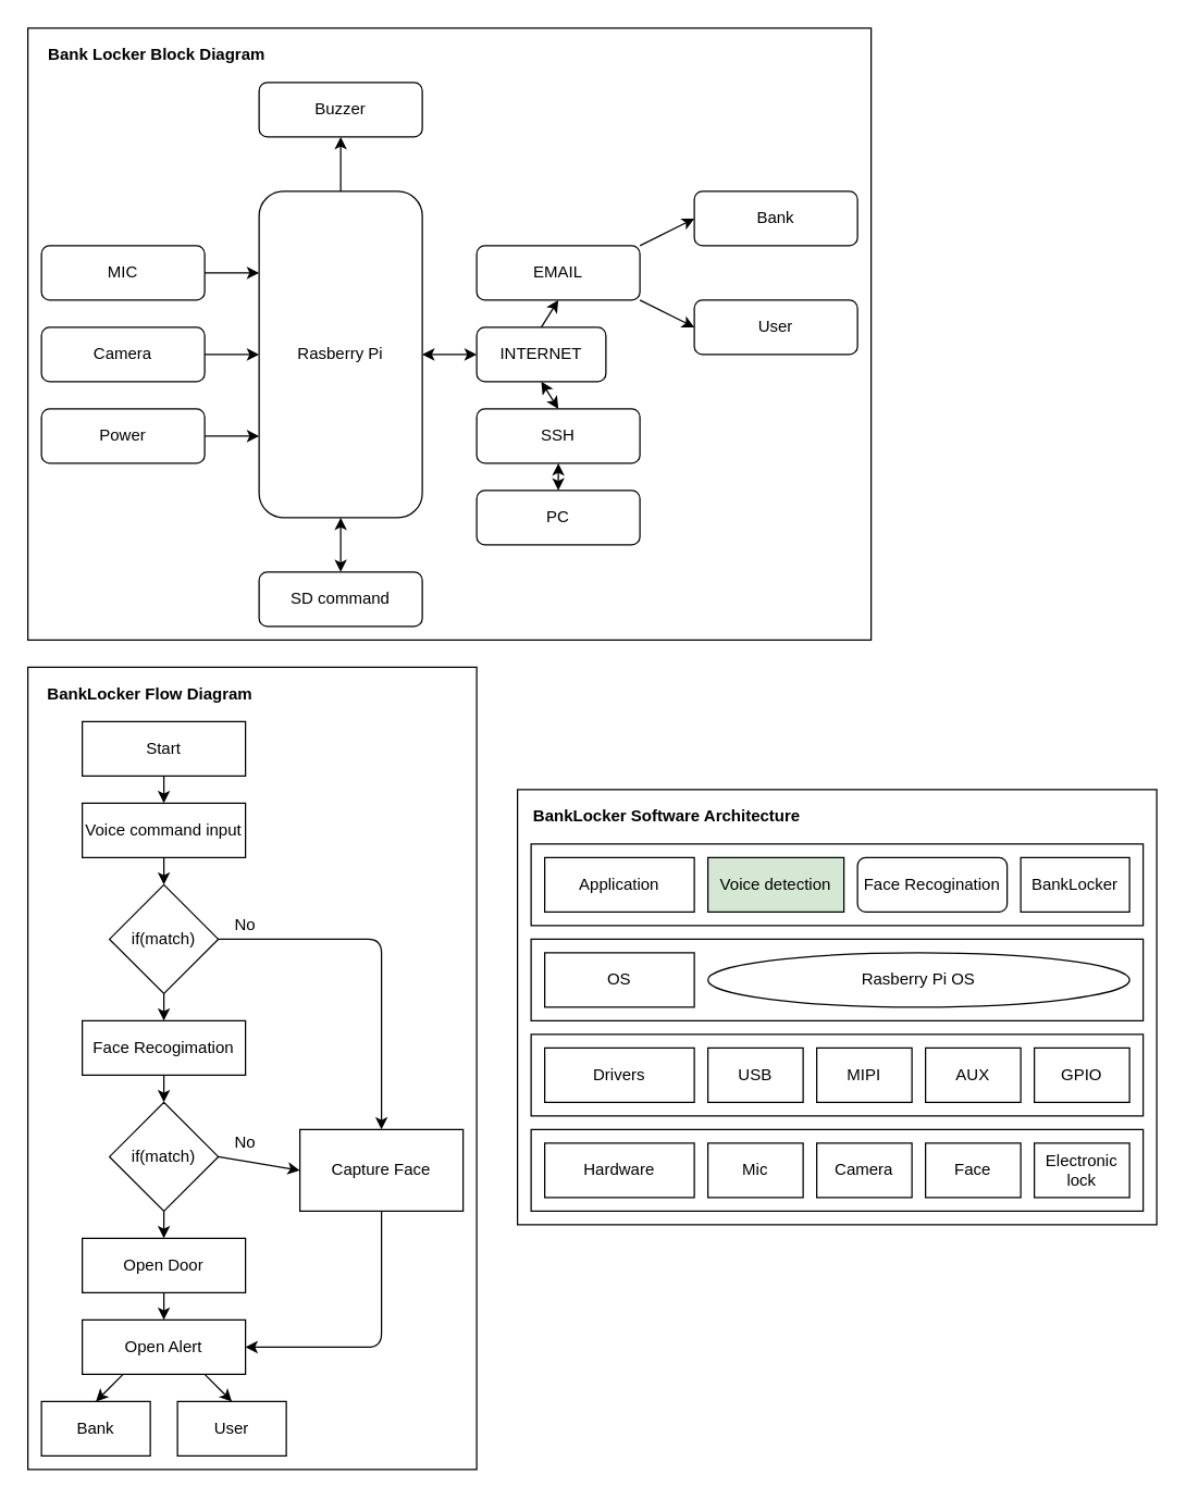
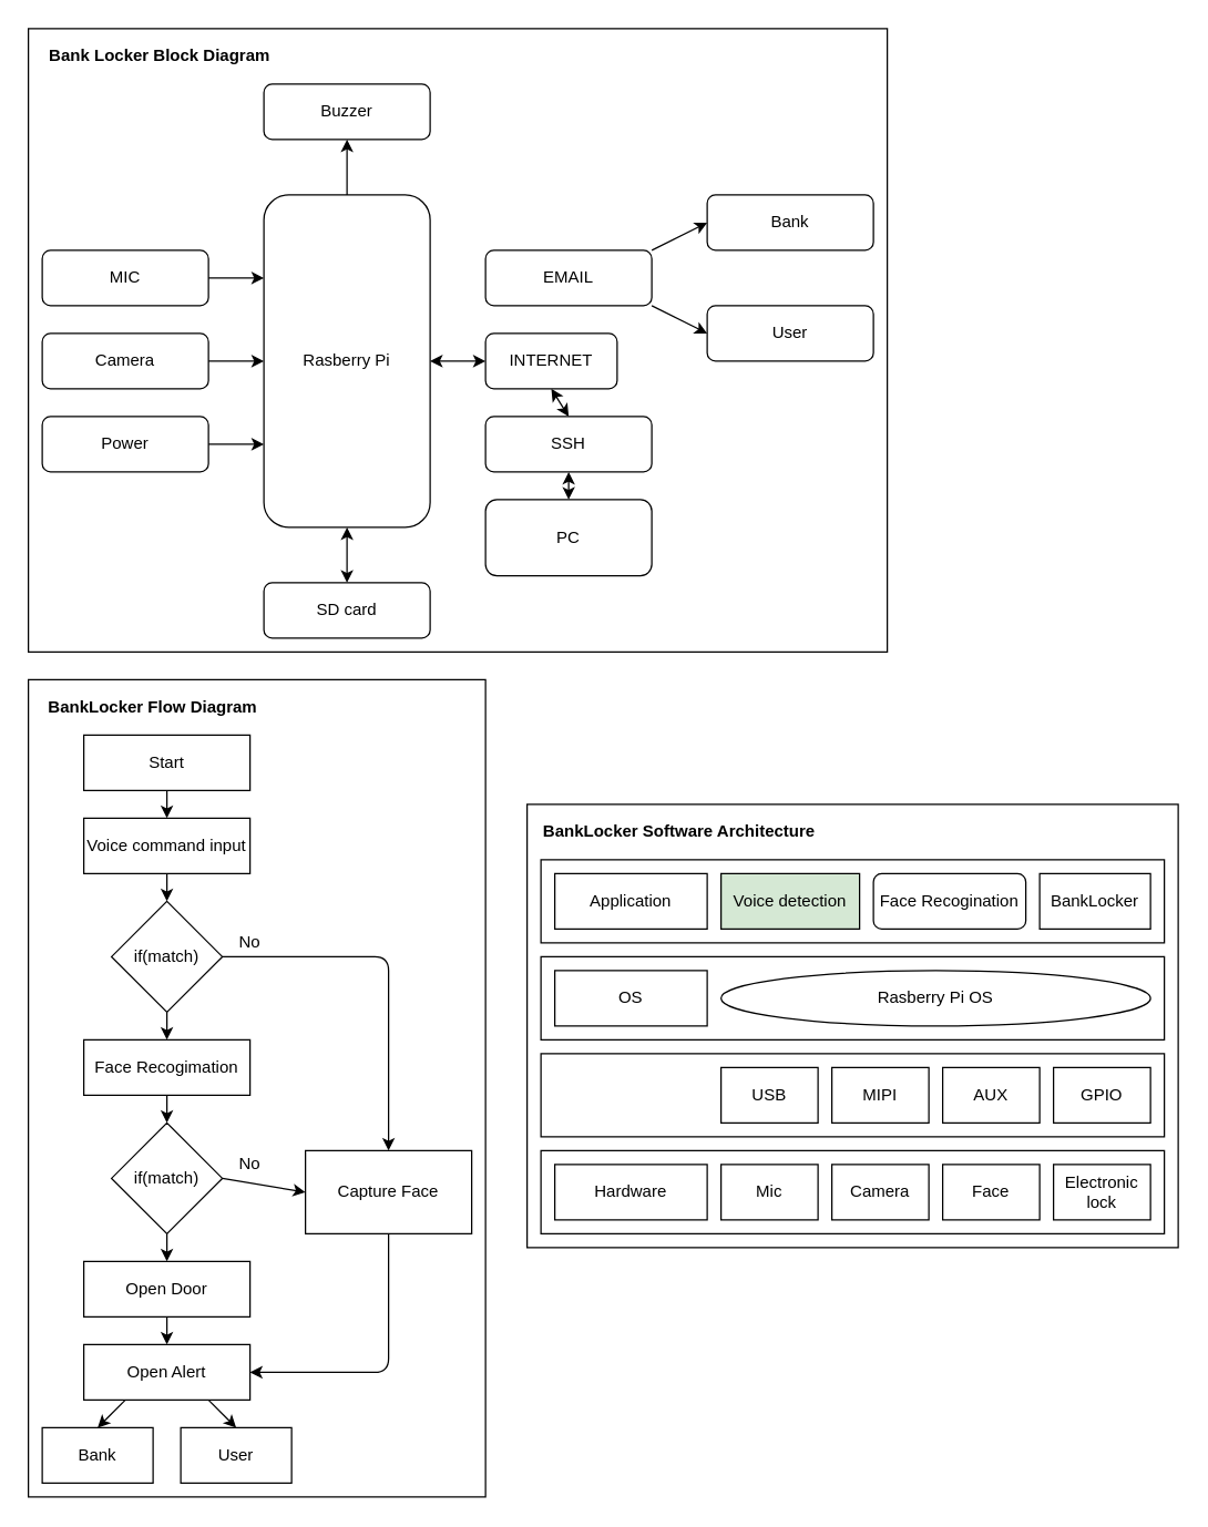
  <mxCell id="0" />
  <mxCell id="1" parent="0" />
  <mxCell id="2" value="" style="rounded=0;whiteSpace=wrap;html=1;" parent="1" vertex="1"><mxGeometry x="380" y="580" width="470" height="320" as="geometry" /></mxCell>
  <mxCell id="3" value="" style="rounded=0;whiteSpace=wrap;html=1;" parent="1" vertex="1"><mxGeometry width="620" height="450" as="geometry" x="20" y="20" /></mxCell>
  <mxCell id="4" value="" style="rounded=0;whiteSpace=wrap;html=1;" parent="1" vertex="1"><mxGeometry y="490" width="330" height="590" as="geometry" x="20" /></mxCell>
  <mxCell id="5" value="Rasberry Pi" style="rounded=1;whiteSpace=wrap;html=1;" parent="1" vertex="1"><mxGeometry x="190" y="140" width="120" height="240" as="geometry" /></mxCell>
  <mxCell id="6" value="MIC" style="rounded=1;whiteSpace=wrap;html=1;" parent="1" vertex="1"><mxGeometry x="30" y="180" width="120" height="40" as="geometry" /></mxCell>
  <mxCell id="7" value="Camera" style="rounded=1;whiteSpace=wrap;html=1;" parent="1" vertex="1"><mxGeometry x="30" y="240" width="120" height="40" as="geometry" /></mxCell>
  <mxCell id="8" value="Power" style="rounded=1;whiteSpace=wrap;html=1;" parent="1" vertex="1"><mxGeometry x="30" y="300" width="120" height="40" as="geometry" /></mxCell>
  <mxCell id="9" value="" style="endArrow=classic;html=1;exitX=1;exitY=0.5;exitDx=0;exitDy=0;entryX=0;entryY=0.25;entryDx=0;entryDy=0;" parent="1" source="6" target="5" edge="1"><mxGeometry width="50" height="50" relative="1" as="geometry"><mxPoint x="270" y="230" as="sourcePoint" /><mxPoint x="320" y="180" as="targetPoint" /></mxGeometry></mxCell>
  <mxCell id="10" value="" style="endArrow=classic;html=1;exitX=1;exitY=0.5;exitDx=0;exitDy=0;entryX=0;entryY=0.5;entryDx=0;entryDy=0;" parent="1" source="7" target="5" edge="1"><mxGeometry width="50" height="50" relative="1" as="geometry"><mxPoint x="270" y="230" as="sourcePoint" /><mxPoint x="320" y="180" as="targetPoint" /></mxGeometry></mxCell>
  <mxCell id="11" value="" style="endArrow=classic;html=1;exitX=1;exitY=0.5;exitDx=0;exitDy=0;entryX=0;entryY=0.75;entryDx=0;entryDy=0;" parent="1" source="8" target="5" edge="1"><mxGeometry width="50" height="50" relative="1" as="geometry"><mxPoint x="270" y="230" as="sourcePoint" /><mxPoint x="320" y="180" as="targetPoint" /></mxGeometry></mxCell>
  <mxCell id="12" value="Buzzer" style="rounded=1;whiteSpace=wrap;html=1;" parent="1" vertex="1"><mxGeometry x="190" y="60" width="120" height="40" as="geometry" /></mxCell>
  <mxCell id="13" value="INTERNET" style="rounded=1;whiteSpace=wrap;html=1;" parent="1" vertex="1"><mxGeometry x="350" y="240" width="95" height="40" as="geometry" /></mxCell>
  <mxCell id="14" value="" style="endArrow=classic;startArrow=classic;html=1;exitX=1;exitY=0.5;exitDx=0;exitDy=0;entryX=0;entryY=0.5;entryDx=0;entryDy=0;" parent="1" source="5" target="13" edge="1"><mxGeometry width="50" height="50" relative="1" as="geometry"><mxPoint x="270" y="230" as="sourcePoint" /><mxPoint x="320" y="180" as="targetPoint" /></mxGeometry></mxCell>
  <mxCell id="15" value="EMAIL" style="rounded=1;whiteSpace=wrap;html=1;" parent="1" vertex="1"><mxGeometry x="350" y="180" width="120" height="40" as="geometry" /></mxCell>
- <mxCell id="16" value="" style="endArrow=classic;html=1;exitX=0.5;exitY=0;exitDx=0;exitDy=0;entryX=0.5;entryY=1;entryDx=0;entryDy=0;" parent="1" source="13" target="15" edge="1"><mxGeometry width="50" height="50" relative="1" as="geometry"><mxPoint x="270" y="230" as="sourcePoint" /><mxPoint x="320" y="180" as="targetPoint" /></mxGeometry></mxCell>
  <mxCell id="17" value="Bank" style="rounded=1;whiteSpace=wrap;html=1;" parent="1" vertex="1"><mxGeometry x="510" y="140" width="120" height="40" as="geometry" /></mxCell>
  <mxCell id="18" value="User" style="rounded=1;whiteSpace=wrap;html=1;" parent="1" vertex="1"><mxGeometry x="510" y="220" width="120" height="40" as="geometry" /></mxCell>
  <mxCell id="19" value="" style="endArrow=classic;html=1;exitX=1;exitY=0;exitDx=0;exitDy=0;entryX=0;entryY=0.5;entryDx=0;entryDy=0;" parent="1" source="15" target="17" edge="1"><mxGeometry width="50" height="50" relative="1" as="geometry"><mxPoint x="270" y="230" as="sourcePoint" /><mxPoint x="320" y="180" as="targetPoint" /></mxGeometry></mxCell>
  <mxCell id="20" value="" style="endArrow=classic;html=1;exitX=1;exitY=1;exitDx=0;exitDy=0;entryX=0;entryY=0.5;entryDx=0;entryDy=0;" parent="1" source="15" target="18" edge="1"><mxGeometry width="50" height="50" relative="1" as="geometry"><mxPoint x="270" y="230" as="sourcePoint" /><mxPoint x="320" y="180" as="targetPoint" /></mxGeometry></mxCell>
- <mxCell id="21" value="SD command" style="rounded=1;whiteSpace=wrap;html=1;" parent="1" vertex="1"><mxGeometry x="190" y="420" width="120" height="40" as="geometry" /></mxCell>
+ <mxCell id="21" value="SD card" style="rounded=1;whiteSpace=wrap;html=1;" parent="1" vertex="1"><mxGeometry x="190" y="420" width="120" height="40" as="geometry" /></mxCell>
  <mxCell id="22" value="" style="endArrow=classic;startArrow=classic;html=1;exitX=0.5;exitY=0;exitDx=0;exitDy=0;entryX=0.5;entryY=1;entryDx=0;entryDy=0;" parent="1" source="21" target="5" edge="1"><mxGeometry width="50" height="50" relative="1" as="geometry"><mxPoint x="270" y="330" as="sourcePoint" /><mxPoint x="320" y="280" as="targetPoint" /></mxGeometry></mxCell>
  <mxCell id="23" value="" style="endArrow=classic;html=1;exitX=0.5;exitY=0;exitDx=0;exitDy=0;entryX=0.5;entryY=1;entryDx=0;entryDy=0;" parent="1" source="5" target="12" edge="1"><mxGeometry width="50" height="50" relative="1" as="geometry"><mxPoint x="270" y="330" as="sourcePoint" /><mxPoint x="320" y="280" as="targetPoint" /></mxGeometry></mxCell>
  <mxCell id="24" value="SSH" style="rounded=1;whiteSpace=wrap;html=1;" parent="1" vertex="1"><mxGeometry x="350" y="300" width="120" height="40" as="geometry" /></mxCell>
  <mxCell id="25" value="" style="endArrow=classic;startArrow=classic;html=1;exitX=0.5;exitY=0;exitDx=0;exitDy=0;entryX=0.5;entryY=1;entryDx=0;entryDy=0;" parent="1" source="24" target="13" edge="1"><mxGeometry width="50" height="50" relative="1" as="geometry"><mxPoint x="270" y="330" as="sourcePoint" /><mxPoint x="320" y="280" as="targetPoint" /></mxGeometry></mxCell>
- <mxCell id="26" value="PC" style="rounded=1;whiteSpace=wrap;html=1;" parent="1" vertex="1"><mxGeometry x="350" y="360" width="120" height="40" as="geometry" /></mxCell>
+ <mxCell id="26" value="PC" style="rounded=1;whiteSpace=wrap;html=1;" parent="1" vertex="1"><mxGeometry x="350" y="360" width="120" height="55" as="geometry" /></mxCell>
  <mxCell id="27" value="" style="endArrow=classic;startArrow=classic;html=1;exitX=0.5;exitY=0;exitDx=0;exitDy=0;entryX=0.5;entryY=1;entryDx=0;entryDy=0;" parent="1" source="26" target="24" edge="1"><mxGeometry width="50" height="50" relative="1" as="geometry"><mxPoint x="270" y="330" as="sourcePoint" /><mxPoint x="320" y="280" as="targetPoint" /></mxGeometry></mxCell>
  <mxCell id="28" value="&lt;b&gt;Bank Locker Block Diagram&lt;/b&gt;" style="text;html=1;strokeColor=none;fillColor=none;align=center;verticalAlign=middle;whiteSpace=wrap;rounded=0;" parent="1" vertex="1"><mxGeometry x="30" y="30" width="170" height="20" as="geometry" /></mxCell>
  <mxCell id="29" value="Start" style="rounded=0;whiteSpace=wrap;html=1;" parent="1" vertex="1"><mxGeometry x="60" y="530" width="120" height="40" as="geometry" /></mxCell>
  <mxCell id="30" value="Voice command input" style="rounded=0;whiteSpace=wrap;html=1;" parent="1" vertex="1"><mxGeometry x="60" y="590" width="120" height="40" as="geometry" /></mxCell>
  <mxCell id="31" value="if(match)" style="rhombus;whiteSpace=wrap;html=1;" parent="1" vertex="1"><mxGeometry x="80" y="650" width="80" height="80" as="geometry" /></mxCell>
  <mxCell id="32" value="Face Recogimation" style="rounded=0;whiteSpace=wrap;html=1;" parent="1" vertex="1"><mxGeometry x="60" y="750" width="120" height="40" as="geometry" /></mxCell>
  <mxCell id="33" value="if(match)" style="rhombus;whiteSpace=wrap;html=1;" parent="1" vertex="1"><mxGeometry x="80" y="810" width="80" height="80" as="geometry" /></mxCell>
  <mxCell id="34" value="" style="endArrow=classic;html=1;exitX=1;exitY=0.5;exitDx=0;exitDy=0;entryX=0;entryY=0.5;entryDx=0;entryDy=0;" parent="1" source="33" target="35" edge="1"><mxGeometry width="50" height="50" relative="1" as="geometry"><mxPoint x="260" y="670" as="sourcePoint" /><mxPoint x="250" y="850" as="targetPoint" /><Array as="points" /></mxGeometry></mxCell>
  <mxCell id="35" value="Capture Face" style="rounded=0;whiteSpace=wrap;html=1;" parent="1" vertex="1"><mxGeometry x="220" y="830" width="120" height="60" as="geometry" /></mxCell>
  <mxCell id="36" value="" style="endArrow=classic;html=1;exitX=1;exitY=0.5;exitDx=0;exitDy=0;entryX=0.5;entryY=0;entryDx=0;entryDy=0;" parent="1" source="31" target="35" edge="1"><mxGeometry width="50" height="50" relative="1" as="geometry"><mxPoint x="260" y="710" as="sourcePoint" /><mxPoint x="300" y="690" as="targetPoint" /><Array as="points"><mxPoint x="280" y="690" /></Array></mxGeometry></mxCell>
  <mxCell id="37" value="" style="endArrow=classic;html=1;exitX=0.5;exitY=1;exitDx=0;exitDy=0;entryX=0.5;entryY=0;entryDx=0;entryDy=0;" parent="1" source="30" target="31" edge="1"><mxGeometry width="50" height="50" relative="1" as="geometry"><mxPoint x="260" y="710" as="sourcePoint" /><mxPoint x="310" y="660" as="targetPoint" /></mxGeometry></mxCell>
  <mxCell id="38" value="" style="endArrow=classic;html=1;exitX=0.5;exitY=1;exitDx=0;exitDy=0;entryX=0.5;entryY=0;entryDx=0;entryDy=0;" parent="1" source="31" target="32" edge="1"><mxGeometry width="50" height="50" relative="1" as="geometry"><mxPoint x="260" y="710" as="sourcePoint" /><mxPoint x="310" y="660" as="targetPoint" /></mxGeometry></mxCell>
  <mxCell id="39" value="" style="endArrow=classic;html=1;exitX=0.5;exitY=1;exitDx=0;exitDy=0;" parent="1" source="32" target="33" edge="1"><mxGeometry width="50" height="50" relative="1" as="geometry"><mxPoint x="260" y="710" as="sourcePoint" /><mxPoint x="310" y="660" as="targetPoint" /></mxGeometry></mxCell>
  <mxCell id="40" value="" style="endArrow=classic;html=1;exitX=0.5;exitY=1;exitDx=0;exitDy=0;" parent="1" source="29" target="30" edge="1"><mxGeometry width="50" height="50" relative="1" as="geometry"><mxPoint x="260" y="730" as="sourcePoint" /><mxPoint x="310" y="680" as="targetPoint" /></mxGeometry></mxCell>
  <mxCell id="41" value="Open Door" style="rounded=0;whiteSpace=wrap;html=1;" parent="1" vertex="1"><mxGeometry x="60" y="910" width="120" height="40" as="geometry" /></mxCell>
  <mxCell id="42" value="" style="endArrow=classic;html=1;exitX=0.5;exitY=1;exitDx=0;exitDy=0;entryX=0.5;entryY=0;entryDx=0;entryDy=0;" parent="1" source="33" target="41" edge="1"><mxGeometry width="50" height="50" relative="1" as="geometry"><mxPoint x="260" y="810" as="sourcePoint" /><mxPoint x="310" y="760" as="targetPoint" /></mxGeometry></mxCell>
  <mxCell id="43" value="No" style="text;html=1;strokeColor=none;fillColor=none;align=center;verticalAlign=middle;whiteSpace=wrap;rounded=0;" parent="1" vertex="1"><mxGeometry x="160" y="670" width="40" height="20" as="geometry" /></mxCell>
  <mxCell id="44" value="No" style="text;html=1;strokeColor=none;fillColor=none;align=center;verticalAlign=middle;whiteSpace=wrap;rounded=0;" parent="1" vertex="1"><mxGeometry x="160" y="830" width="40" height="20" as="geometry" /></mxCell>
  <mxCell id="45" value="Open Alert" style="rounded=0;whiteSpace=wrap;html=1;" parent="1" vertex="1"><mxGeometry x="60" y="970" width="120" height="40" as="geometry" /></mxCell>
  <mxCell id="46" value="" style="endArrow=classic;html=1;exitX=0.5;exitY=1;exitDx=0;exitDy=0;entryX=0.5;entryY=0;entryDx=0;entryDy=0;" parent="1" source="41" target="45" edge="1"><mxGeometry width="50" height="50" relative="1" as="geometry"><mxPoint x="260" y="950" as="sourcePoint" /><mxPoint x="310" y="900" as="targetPoint" /></mxGeometry></mxCell>
  <mxCell id="47" value="" style="endArrow=classic;html=1;exitX=0.5;exitY=1;exitDx=0;exitDy=0;entryX=1;entryY=0.5;entryDx=0;entryDy=0;" parent="1" source="35" target="45" edge="1"><mxGeometry width="50" height="50" relative="1" as="geometry"><mxPoint x="260" y="1000" as="sourcePoint" /><mxPoint x="310" y="960" as="targetPoint" /><Array as="points"><mxPoint x="280" y="990" /></Array></mxGeometry></mxCell>
  <mxCell id="48" value="User" style="rounded=0;whiteSpace=wrap;html=1;" parent="1" vertex="1"><mxGeometry x="130" y="1030" width="80" height="40" as="geometry" /></mxCell>
  <mxCell id="49" value="Bank" style="rounded=0;whiteSpace=wrap;html=1;" parent="1" vertex="1"><mxGeometry x="30" y="1030" width="80" height="40" as="geometry" /></mxCell>
  <mxCell id="50" value="" style="endArrow=classic;html=1;exitX=0.25;exitY=1;exitDx=0;exitDy=0;entryX=0.5;entryY=0;entryDx=0;entryDy=0;" parent="1" source="45" target="49" edge="1"><mxGeometry width="50" height="50" relative="1" as="geometry"><mxPoint x="100" y="1210" as="sourcePoint" /><mxPoint x="150" y="1160" as="targetPoint" /></mxGeometry></mxCell>
  <mxCell id="51" value="" style="endArrow=classic;html=1;exitX=0.75;exitY=1;exitDx=0;exitDy=0;entryX=0.5;entryY=0;entryDx=0;entryDy=0;" parent="1" source="45" target="48" edge="1"><mxGeometry width="50" height="50" relative="1" as="geometry"><mxPoint x="100" y="1210" as="sourcePoint" /><mxPoint x="150" y="1160" as="targetPoint" /></mxGeometry></mxCell>
  <mxCell id="52" value="&lt;b&gt;BankLocker Flow Diagram&lt;/b&gt;" style="text;html=1;strokeColor=none;fillColor=none;align=center;verticalAlign=middle;whiteSpace=wrap;rounded=0;" parent="1" vertex="1"><mxGeometry x="30" y="500" width="160" height="20" as="geometry" /></mxCell>
  <mxCell id="53" value="" style="rounded=0;whiteSpace=wrap;html=1;" parent="1" vertex="1"><mxGeometry x="390" y="830" width="450" height="60" as="geometry" /></mxCell>
  <mxCell id="54" value="Hardware" style="rounded=0;whiteSpace=wrap;html=1;" parent="1" vertex="1"><mxGeometry x="400" y="840" width="110" height="40" as="geometry" /></mxCell>
  <mxCell id="55" value="" style="rounded=0;whiteSpace=wrap;html=1;" parent="1" vertex="1"><mxGeometry x="390" y="760" width="450" height="60" as="geometry" /></mxCell>
- <mxCell id="56" value="Drivers" style="rounded=0;whiteSpace=wrap;html=1;" parent="1" vertex="1"><mxGeometry x="400" y="770" width="110" height="40" as="geometry" /></mxCell>
  <mxCell id="57" value="" style="rounded=0;whiteSpace=wrap;html=1;" parent="1" vertex="1"><mxGeometry x="390" y="690" width="450" height="60" as="geometry" /></mxCell>
  <mxCell id="58" value="OS" style="rounded=0;whiteSpace=wrap;html=1;" parent="1" vertex="1"><mxGeometry x="400" y="700" width="110" height="40" as="geometry" /></mxCell>
  <mxCell id="59" value="" style="rounded=0;whiteSpace=wrap;html=1;" parent="1" vertex="1"><mxGeometry x="390" y="620" width="450" height="60" as="geometry" /></mxCell>
  <mxCell id="60" value="Application" style="rounded=0;whiteSpace=wrap;html=1;" parent="1" vertex="1"><mxGeometry x="400" y="630" width="110" height="40" as="geometry" /></mxCell>
  <mxCell id="61" value="Mic&lt;span style=&quot;font-family: monospace ; font-size: 0px&quot;&gt;%3CmxGraphModel%3E%3Croot%3E%3CmxCell%20id%3D%220%22%2F%3E%3CmxCell%20id%3D%221%22%20parent%3D%220%22%2F%3E%3CmxCell%20id%3D%222%22%20value%3D%22%22%20style%3D%22rounded%3D0%3BwhiteSpace%3Dwrap%3Bhtml%3D1%3B%22%20vertex%3D%221%22%20parent%3D%221%22%3E%3CmxGeometry%20x%3D%22350%22%20y%3D%22990%22%20width%3D%22490%22%20height%3D%2260%22%20as%3D%22geometry%22%2F%3E%3C%2FmxCell%3E%3CmxCell%20id%3D%223%22%20value%3D%22Hardware%22%20style%3D%22rounded%3D0%3BwhiteSpace%3Dwrap%3Bhtml%3D1%3B%22%20vertex%3D%221%22%20parent%3D%221%22%3E%3CmxGeometry%20x%3D%22360%22%20y%3D%221000%22%20width%3D%22110%22%20height%3D%2240%22%20as%3D%22geometry%22%2F%3E%3C%2FmxCell%3E%3C%2Froot%3E%3C%2FmxGraphModel%3E&lt;/span&gt;" style="rounded=0;whiteSpace=wrap;html=1;" parent="1" vertex="1"><mxGeometry x="520" y="840" width="70" height="40" as="geometry" /></mxCell>
  <mxCell id="62" value="Camera" style="rounded=0;whiteSpace=wrap;html=1;" parent="1" vertex="1"><mxGeometry x="600" y="840" width="70" height="40" as="geometry" /></mxCell>
  <mxCell id="63" value="Face" style="rounded=0;whiteSpace=wrap;html=1;" parent="1" vertex="1"><mxGeometry x="680" y="840" width="70" height="40" as="geometry" /></mxCell>
  <mxCell id="64" value="Electronic lock" style="rounded=0;whiteSpace=wrap;html=1;" parent="1" vertex="1"><mxGeometry x="760" y="840" width="70" height="40" as="geometry" /></mxCell>
  <mxCell id="65" value="USB" style="rounded=0;whiteSpace=wrap;html=1;" parent="1" vertex="1"><mxGeometry x="520" y="770" width="70" height="40" as="geometry" /></mxCell>
  <mxCell id="66" value="MIPI" style="rounded=0;whiteSpace=wrap;html=1;" parent="1" vertex="1"><mxGeometry x="600" y="770" width="70" height="40" as="geometry" /></mxCell>
  <mxCell id="67" value="AUX&lt;span style=&quot;font-family: monospace ; font-size: 0px&quot;&gt;%3CmxGraphModel%3E%3Croot%3E%3CmxCell%20id%3D%220%22%2F%3E%3CmxCell%20id%3D%221%22%20parent%3D%220%22%2F%3E%3CmxCell%20id%3D%222%22%20value%3D%22MIPI%22%20style%3D%22rounded%3D0%3BwhiteSpace%3Dwrap%3Bhtml%3D1%3B%22%20vertex%3D%221%22%20parent%3D%221%22%3E%3CmxGeometry%20x%3D%22590%22%20y%3D%22930%22%20width%3D%2270%22%20height%3D%2240%22%20as%3D%22geometry%22%2F%3E%3C%2FmxCell%3E%3C%2Froot%3E%3C%2FmxGraphModel%3E&lt;/span&gt;&lt;span style=&quot;font-family: monospace ; font-size: 0px&quot;&gt;%3CmxGraphModel%3E%3Croot%3E%3CmxCell%20id%3D%220%22%2F%3E%3CmxCell%20id%3D%221%22%20parent%3D%220%22%2F%3E%3CmxCell%20id%3D%222%22%20value%3D%22MIPI%22%20style%3D%22rounded%3D0%3BwhiteSpace%3Dwrap%3Bhtml%3D1%3B%22%20vertex%3D%221%22%20parent%3D%221%22%3E%3CmxGeometry%20x%3D%22590%22%20y%3D%22930%22%20width%3D%2270%22%20height%3D%2240%22%20as%3D%22geometry%22%2F%3E%3C%2FmxCell%3E%3C%2Froot%3E%3C%2FmxGraphModel%3E&lt;/span&gt;" style="rounded=0;whiteSpace=wrap;html=1;" parent="1" vertex="1"><mxGeometry x="680" y="770" width="70" height="40" as="geometry" /></mxCell>
  <mxCell id="68" value="GPIO" style="rounded=0;whiteSpace=wrap;html=1;" parent="1" vertex="1"><mxGeometry x="760" y="770" width="70" height="40" as="geometry" /></mxCell>
  <mxCell id="69" value="Rasberry Pi OS" style="ellipse;whiteSpace=wrap;html=1;" parent="1" vertex="1"><mxGeometry x="520" y="700" width="310" height="40" as="geometry" /></mxCell>
  <mxCell id="70" value="&lt;b&gt;BankLocker Software Architecture&lt;/b&gt;" style="text;html=1;strokeColor=none;fillColor=none;align=center;verticalAlign=middle;whiteSpace=wrap;rounded=0;" parent="1" vertex="1"><mxGeometry x="390" y="590" width="200" height="20" as="geometry" /></mxCell>
  <mxCell id="71" value="Voice detection" style="rounded=0;whiteSpace=wrap;html=1;fillColor=#d5e8d4;" parent="1" vertex="1"><mxGeometry x="520" y="630" width="100" height="40" as="geometry" /></mxCell>
  <mxCell id="72" value="Face Recogination" style="whiteSpace=wrap;html=1;rounded=1;" parent="1" vertex="1"><mxGeometry x="630" y="630" width="110" height="40" as="geometry" /></mxCell>
  <mxCell id="73" value="BankLocker" style="rounded=0;whiteSpace=wrap;html=1;" parent="1" vertex="1"><mxGeometry x="750" y="630" width="80" height="40" as="geometry" /></mxCell>
